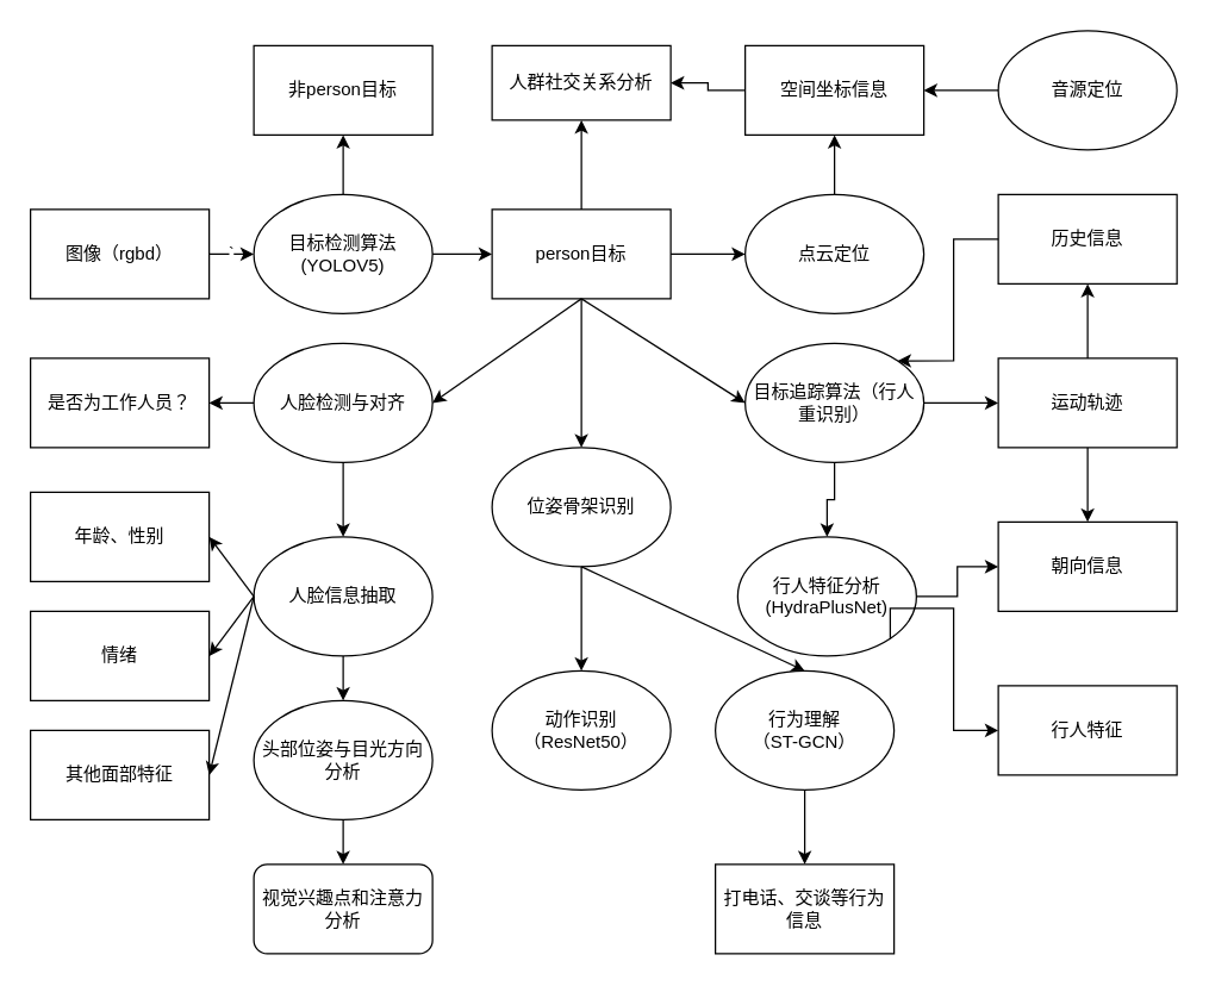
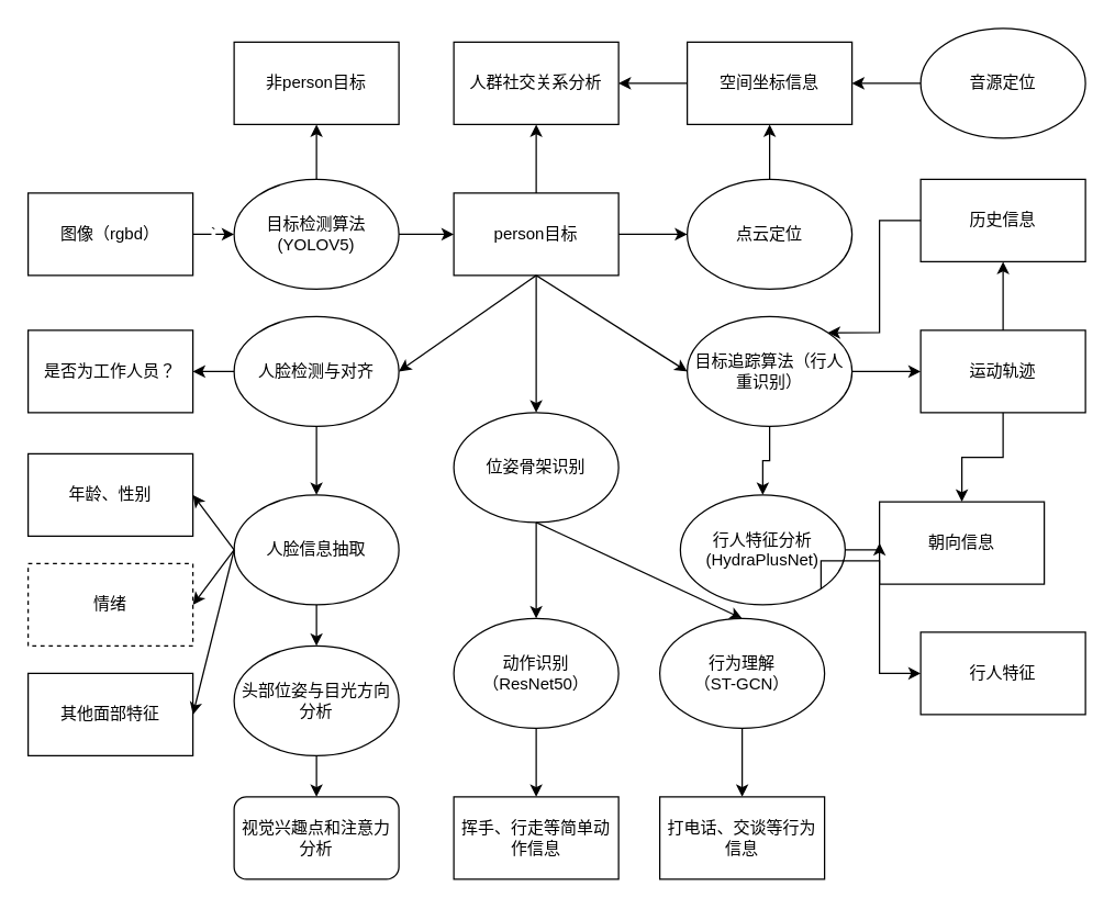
  <mxCell id="0" />
  <mxCell id="1" parent="0" />
  <mxCell id="2" value="`" style="edgeStyle=orthogonalEdgeStyle;rounded=0;orthogonalLoop=1;jettySize=auto;html=1;fontColor=none;strokeColor=#000000;" edge="1" parent="1" source="3" target="7"><mxGeometry relative="1" as="geometry" /></mxCell>
  <mxCell id="3" value="图像（rgbd）" style="rounded=0;whiteSpace=wrap;html=1;fillColor=none;strokeColor=#000000;" vertex="1" parent="1"><mxGeometry x="20" y="140" width="120" height="60" as="geometry" /></mxCell>
  <mxCell id="4" value="非person目标" style="rounded=0;whiteSpace=wrap;html=1;fillColor=none;strokeColor=#000000;" vertex="1" parent="1"><mxGeometry x="170" y="30" width="120" height="60" as="geometry" /></mxCell>
  <mxCell id="5" style="edgeStyle=orthogonalEdgeStyle;rounded=0;orthogonalLoop=1;jettySize=auto;html=1;exitX=0.5;exitY=0;exitDx=0;exitDy=0;entryX=0.5;entryY=1;entryDx=0;entryDy=0;strokeColor=#000000;fontColor=none;" edge="1" parent="1" source="7" target="4"><mxGeometry relative="1" as="geometry" /></mxCell>
  <mxCell id="6" style="edgeStyle=orthogonalEdgeStyle;rounded=0;orthogonalLoop=1;jettySize=auto;html=1;exitX=1;exitY=0.5;exitDx=0;exitDy=0;entryX=0;entryY=0.5;entryDx=0;entryDy=0;strokeColor=#000000;fontColor=none;" edge="1" parent="1" source="7" target="11"><mxGeometry relative="1" as="geometry" /></mxCell>
  <mxCell id="7" value="目标检测算法(YOLOV5)" style="ellipse;whiteSpace=wrap;html=1;fillColor=none;strokeColor=#000000;" vertex="1" parent="1"><mxGeometry x="170" y="130" width="120" height="80" as="geometry" /></mxCell>
  <mxCell id="8" style="edgeStyle=orthogonalEdgeStyle;rounded=0;orthogonalLoop=1;jettySize=auto;html=1;exitX=1;exitY=0.5;exitDx=0;exitDy=0;fontColor=none;entryX=0;entryY=0.5;entryDx=0;entryDy=0;strokeColor=#000000;" edge="1" parent="1" source="11" target="16"><mxGeometry relative="1" as="geometry"><mxPoint x="490" y="170" as="targetPoint" /></mxGeometry></mxCell>
  <mxCell id="9" style="edgeStyle=orthogonalEdgeStyle;rounded=0;orthogonalLoop=1;jettySize=auto;html=1;exitX=0.5;exitY=1;exitDx=0;exitDy=0;entryX=0.5;entryY=0;entryDx=0;entryDy=0;fontColor=none;strokeColor=#000000;" edge="1" parent="1" source="11" target="41"><mxGeometry relative="1" as="geometry" /></mxCell>
  <mxCell id="10" style="edgeStyle=orthogonalEdgeStyle;rounded=0;orthogonalLoop=1;jettySize=auto;html=1;exitX=0.5;exitY=0;exitDx=0;exitDy=0;entryX=0.5;entryY=1;entryDx=0;entryDy=0;strokeColor=#000000;fontColor=none;" edge="1" parent="1" source="11" target="58"><mxGeometry relative="1" as="geometry" /></mxCell>
  <mxCell id="11" value="person目标" style="rounded=0;whiteSpace=wrap;html=1;fillColor=none;strokeColor=#000000;" vertex="1" parent="1"><mxGeometry x="330" y="140" width="120" height="60" as="geometry" /></mxCell>
  <mxCell id="12" style="edgeStyle=orthogonalEdgeStyle;rounded=0;orthogonalLoop=1;jettySize=auto;html=1;exitX=1;exitY=0.5;exitDx=0;exitDy=0;entryX=0;entryY=0.5;entryDx=0;entryDy=0;fontColor=none;strokeColor=#000000;" edge="1" parent="1" source="14" target="21"><mxGeometry relative="1" as="geometry" /></mxCell>
  <mxCell id="13" style="edgeStyle=orthogonalEdgeStyle;rounded=0;orthogonalLoop=1;jettySize=auto;html=1;exitX=0.5;exitY=1;exitDx=0;exitDy=0;entryX=0.5;entryY=0;entryDx=0;entryDy=0;fontColor=none;strokeColor=#000000;" edge="1" parent="1" source="14" target="24"><mxGeometry relative="1" as="geometry" /></mxCell>
  <mxCell id="14" value="目标追踪算法（行人重识别）" style="ellipse;whiteSpace=wrap;html=1;fillColor=none;strokeColor=#000000;" vertex="1" parent="1"><mxGeometry x="500" y="230" width="120" height="80" as="geometry" /></mxCell>
  <mxCell id="15" style="edgeStyle=orthogonalEdgeStyle;rounded=0;orthogonalLoop=1;jettySize=auto;html=1;exitX=0.5;exitY=0;exitDx=0;exitDy=0;entryX=0.5;entryY=1;entryDx=0;entryDy=0;fontColor=none;strokeColor=#000000;" edge="1" parent="1" source="16" target="39"><mxGeometry relative="1" as="geometry" /></mxCell>
  <mxCell id="16" value="点云定位" style="ellipse;whiteSpace=wrap;html=1;fillColor=none;strokeColor=#000000;" vertex="1" parent="1"><mxGeometry x="500" y="130" width="120" height="80" as="geometry" /></mxCell>
  <mxCell id="17" style="edgeStyle=orthogonalEdgeStyle;rounded=0;orthogonalLoop=1;jettySize=auto;html=1;exitX=0;exitY=0.5;exitDx=0;exitDy=0;entryX=1;entryY=0;entryDx=0;entryDy=0;fontColor=none;strokeColor=#000000;" edge="1" parent="1" source="18" target="14"><mxGeometry relative="1" as="geometry"><Array as="points"><mxPoint x="640" y="160" /><mxPoint x="640" y="242" /></Array></mxGeometry></mxCell>
  <mxCell id="18" value="历史信息" style="rounded=0;whiteSpace=wrap;html=1;fillColor=none;strokeColor=#000000;" vertex="1" parent="1"><mxGeometry x="670" y="130" width="120" height="60" as="geometry" /></mxCell>
  <mxCell id="19" style="edgeStyle=orthogonalEdgeStyle;rounded=0;orthogonalLoop=1;jettySize=auto;html=1;exitX=0.5;exitY=1;exitDx=0;exitDy=0;entryX=0.5;entryY=0;entryDx=0;entryDy=0;fontColor=none;strokeColor=#000000;" edge="1" parent="1" source="21" target="48"><mxGeometry relative="1" as="geometry" /></mxCell>
  <mxCell id="20" style="edgeStyle=orthogonalEdgeStyle;rounded=0;orthogonalLoop=1;jettySize=auto;html=1;exitX=0.5;exitY=0;exitDx=0;exitDy=0;entryX=0.5;entryY=1;entryDx=0;entryDy=0;fontColor=none;strokeColor=#000000;" edge="1" parent="1" source="21" target="18"><mxGeometry relative="1" as="geometry" /></mxCell>
  <mxCell id="21" value="运动轨迹" style="rounded=0;whiteSpace=wrap;html=1;fillColor=none;strokeColor=#000000;" vertex="1" parent="1"><mxGeometry x="670" y="240" width="120" height="60" as="geometry" /></mxCell>
  <mxCell id="22" style="edgeStyle=orthogonalEdgeStyle;rounded=0;orthogonalLoop=1;jettySize=auto;html=1;exitX=1;exitY=0.5;exitDx=0;exitDy=0;entryX=0;entryY=0.5;entryDx=0;entryDy=0;fontColor=none;strokeColor=#000000;" edge="1" parent="1" source="24" target="48"><mxGeometry relative="1" as="geometry" /></mxCell>
  <mxCell id="23" style="edgeStyle=orthogonalEdgeStyle;rounded=0;orthogonalLoop=1;jettySize=auto;html=1;exitX=1;exitY=1;exitDx=0;exitDy=0;entryX=0;entryY=0.5;entryDx=0;entryDy=0;fontColor=none;strokeColor=#000000;" edge="1" parent="1" source="24" target="44"><mxGeometry relative="1" as="geometry"><Array as="points"><mxPoint x="640" y="408" /><mxPoint x="640" y="490" /></Array></mxGeometry></mxCell>
  <mxCell id="24" value="行人特征分析&lt;br&gt;(HydraPlusNet)" style="ellipse;whiteSpace=wrap;html=1;fillColor=none;strokeColor=#000000;" vertex="1" parent="1"><mxGeometry x="495" y="360" width="120" height="80" as="geometry" /></mxCell>
  <mxCell id="25" style="edgeStyle=orthogonalEdgeStyle;rounded=0;orthogonalLoop=1;jettySize=auto;html=1;exitX=0;exitY=0.5;exitDx=0;exitDy=0;entryX=1;entryY=0.5;entryDx=0;entryDy=0;fontColor=none;strokeColor=#000000;" edge="1" parent="1" source="27" target="28"><mxGeometry relative="1" as="geometry" /></mxCell>
  <mxCell id="26" style="edgeStyle=orthogonalEdgeStyle;rounded=0;orthogonalLoop=1;jettySize=auto;html=1;exitX=0.5;exitY=1;exitDx=0;exitDy=0;entryX=0.5;entryY=0;entryDx=0;entryDy=0;fontColor=none;strokeColor=#000000;" edge="1" parent="1" source="27" target="30"><mxGeometry relative="1" as="geometry" /></mxCell>
  <mxCell id="27" value="人脸检测与对齐" style="ellipse;whiteSpace=wrap;html=1;fillColor=none;strokeColor=#000000;" vertex="1" parent="1"><mxGeometry x="170" y="230" width="120" height="80" as="geometry" /></mxCell>
  <mxCell id="28" value="是否为工作人员？" style="rounded=0;whiteSpace=wrap;html=1;fillColor=none;strokeColor=#000000;" vertex="1" parent="1"><mxGeometry x="20" y="240" width="120" height="60" as="geometry" /></mxCell>
  <mxCell id="29" style="edgeStyle=orthogonalEdgeStyle;rounded=0;orthogonalLoop=1;jettySize=auto;html=1;exitX=0.5;exitY=1;exitDx=0;exitDy=0;entryX=0.5;entryY=0;entryDx=0;entryDy=0;fontColor=none;strokeColor=#000000;" edge="1" parent="1" source="30" target="35"><mxGeometry relative="1" as="geometry" /></mxCell>
  <mxCell id="30" value="人脸信息抽取" style="ellipse;whiteSpace=wrap;html=1;fillColor=none;strokeColor=#000000;" vertex="1" parent="1"><mxGeometry x="170" y="360" width="120" height="80" as="geometry" /></mxCell>
  <mxCell id="31" value="年龄、性别" style="rounded=0;whiteSpace=wrap;html=1;fillColor=none;strokeColor=#000000;" vertex="1" parent="1"><mxGeometry x="20" y="330" width="120" height="60" as="geometry" /></mxCell>
- <mxCell id="32" value="情绪" style="rounded=0;whiteSpace=wrap;html=1;fillColor=none;strokeColor=#000000;" vertex="1" parent="1"><mxGeometry x="20" y="410" width="120" height="60" as="geometry" /></mxCell>
+ <mxCell id="32" value="情绪" style="rounded=0;whiteSpace=wrap;html=1;fillColor=none;strokeColor=#000000;dashed=1;" vertex="1" parent="1"><mxGeometry x="20" y="410" width="120" height="60" as="geometry" /></mxCell>
  <mxCell id="33" value="其他面部特征" style="rounded=0;whiteSpace=wrap;html=1;fillColor=none;strokeColor=#000000;" vertex="1" parent="1"><mxGeometry x="20" y="490" width="120" height="60" as="geometry" /></mxCell>
  <mxCell id="34" style="edgeStyle=orthogonalEdgeStyle;rounded=0;orthogonalLoop=1;jettySize=auto;html=1;exitX=0.5;exitY=1;exitDx=0;exitDy=0;entryX=0.5;entryY=0;entryDx=0;entryDy=0;fontColor=none;strokeColor=#000000;" edge="1" parent="1" source="35" target="37"><mxGeometry relative="1" as="geometry" /></mxCell>
  <mxCell id="35" value="头部位姿与目光方向分析" style="ellipse;whiteSpace=wrap;html=1;fillColor=none;strokeColor=#000000;" vertex="1" parent="1"><mxGeometry x="170" y="470" width="120" height="80" as="geometry" /></mxCell>
  <mxCell id="36" style="edgeStyle=orthogonalEdgeStyle;rounded=0;orthogonalLoop=1;jettySize=auto;html=1;exitX=0.5;exitY=1;exitDx=0;exitDy=0;fontColor=none;strokeColor=#000000;" edge="1" parent="1" source="33" target="33"><mxGeometry relative="1" as="geometry" /></mxCell>
  <mxCell id="37" value="视觉兴趣点和注意力分析" style="rounded=1;whiteSpace=wrap;html=1;fillColor=none;strokeColor=#000000;" vertex="1" parent="1"><mxGeometry x="170" y="580" width="120" height="60" as="geometry" /></mxCell>
  <mxCell id="38" style="edgeStyle=orthogonalEdgeStyle;rounded=0;orthogonalLoop=1;jettySize=auto;html=1;exitX=0;exitY=0.5;exitDx=0;exitDy=0;entryX=1;entryY=0.5;entryDx=0;entryDy=0;strokeColor=#000000;fontColor=none;" edge="1" parent="1" source="39" target="58"><mxGeometry relative="1" as="geometry" /></mxCell>
  <mxCell id="39" value="空间坐标信息" style="rounded=0;whiteSpace=wrap;html=1;fillColor=none;strokeColor=#000000;" vertex="1" parent="1"><mxGeometry x="500" y="30" width="120" height="60" as="geometry" /></mxCell>
  <mxCell id="40" style="edgeStyle=orthogonalEdgeStyle;rounded=0;orthogonalLoop=1;jettySize=auto;html=1;exitX=0.5;exitY=1;exitDx=0;exitDy=0;entryX=0.5;entryY=0;entryDx=0;entryDy=0;fontColor=none;strokeColor=#000000;" edge="1" parent="1" source="41" target="43"><mxGeometry relative="1" as="geometry" /></mxCell>
  <mxCell id="41" value="位姿骨架识别" style="ellipse;whiteSpace=wrap;html=1;fillColor=none;strokeColor=#000000;" vertex="1" parent="1"><mxGeometry x="330" y="300" width="120" height="80" as="geometry" /></mxCell>
+ <mxCell id="42" style="edgeStyle=orthogonalEdgeStyle;rounded=0;orthogonalLoop=1;jettySize=auto;html=1;exitX=0.5;exitY=1;exitDx=0;exitDy=0;fontColor=none;strokeColor=#000000;" edge="1" parent="1" source="43" target="49"><mxGeometry relative="1" as="geometry" /></mxCell>
  <mxCell id="43" value="动作识别（ResNet50）" style="ellipse;whiteSpace=wrap;html=1;fillColor=none;strokeColor=#000000;" vertex="1" parent="1"><mxGeometry x="330" y="450" width="120" height="80" as="geometry" /></mxCell>
  <mxCell id="44" value="行人特征" style="rounded=0;whiteSpace=wrap;html=1;fillColor=none;strokeColor=#000000;" vertex="1" parent="1"><mxGeometry x="670" y="460" width="120" height="60" as="geometry" /></mxCell>
  <mxCell id="45" style="edgeStyle=orthogonalEdgeStyle;rounded=0;orthogonalLoop=1;jettySize=auto;html=1;exitX=0.5;exitY=1;exitDx=0;exitDy=0;entryX=0.5;entryY=0;entryDx=0;entryDy=0;fontColor=none;strokeColor=#000000;" edge="1" parent="1" source="46" target="47"><mxGeometry relative="1" as="geometry" /></mxCell>
  <mxCell id="46" value="行为理解&lt;br&gt;（ST-GCN）" style="ellipse;whiteSpace=wrap;html=1;fillColor=none;strokeColor=#000000;" vertex="1" parent="1"><mxGeometry x="480" y="450" width="120" height="80" as="geometry" /></mxCell>
  <mxCell id="47" value="打电话、交谈等行为信息" style="rounded=0;whiteSpace=wrap;html=1;fillColor=none;strokeColor=#000000;" vertex="1" parent="1"><mxGeometry x="480" y="580" width="120" height="60" as="geometry" /></mxCell>
- <mxCell id="48" value="朝向信息" style="rounded=0;whiteSpace=wrap;html=1;fillColor=none;strokeColor=#000000;" vertex="1" parent="1"><mxGeometry x="670" y="350" width="120" height="60" as="geometry" /></mxCell>
+ <mxCell id="48" value="朝向信息" style="rounded=0;whiteSpace=wrap;html=1;fillColor=none;strokeColor=#000000;" vertex="1" parent="1"><mxGeometry x="640" y="365" width="120" height="60" as="geometry" /></mxCell>
+ <mxCell id="49" value="挥手、行走等简单动作信息" style="rounded=0;whiteSpace=wrap;html=1;fillColor=none;strokeColor=#000000;" vertex="1" parent="1"><mxGeometry x="330" y="580" width="120" height="60" as="geometry" /></mxCell>
  <mxCell id="50" style="edgeStyle=orthogonalEdgeStyle;rounded=0;orthogonalLoop=1;jettySize=auto;html=1;exitX=0;exitY=0.5;exitDx=0;exitDy=0;entryX=1;entryY=0.5;entryDx=0;entryDy=0;fontColor=none;strokeColor=#000000;" edge="1" parent="1" source="51" target="39"><mxGeometry relative="1" as="geometry" /></mxCell>
  <mxCell id="51" value="音源定位" style="ellipse;whiteSpace=wrap;html=1;fillColor=none;strokeColor=#000000;" vertex="1" parent="1"><mxGeometry x="670" y="20" width="120" height="80" as="geometry" /></mxCell>
  <mxCell id="52" value="" style="endArrow=classic;html=1;fontColor=none;entryX=0;entryY=0.5;entryDx=0;entryDy=0;strokeColor=#000000;" edge="1" parent="1" target="14"><mxGeometry width="50" height="50" relative="1" as="geometry"><mxPoint x="390" y="200" as="sourcePoint" /><mxPoint x="430" y="380" as="targetPoint" /></mxGeometry></mxCell>
  <mxCell id="53" value="" style="endArrow=classic;html=1;fontColor=none;exitX=0;exitY=0.5;exitDx=0;exitDy=0;entryX=1;entryY=0.5;entryDx=0;entryDy=0;strokeColor=#000000;" edge="1" parent="1" source="30" target="31"><mxGeometry width="50" height="50" relative="1" as="geometry"><mxPoint x="380" y="430" as="sourcePoint" /><mxPoint x="430" y="380" as="targetPoint" /></mxGeometry></mxCell>
  <mxCell id="54" value="" style="endArrow=classic;html=1;fontColor=none;exitX=0;exitY=0.5;exitDx=0;exitDy=0;entryX=1;entryY=0.5;entryDx=0;entryDy=0;strokeColor=#000000;" edge="1" parent="1" source="30" target="32"><mxGeometry width="50" height="50" relative="1" as="geometry"><mxPoint x="380" y="430" as="sourcePoint" /><mxPoint x="430" y="380" as="targetPoint" /></mxGeometry></mxCell>
  <mxCell id="55" value="" style="endArrow=classic;html=1;fontColor=none;exitX=0;exitY=0.5;exitDx=0;exitDy=0;entryX=1;entryY=0.5;entryDx=0;entryDy=0;strokeColor=#000000;" edge="1" parent="1" source="30" target="33"><mxGeometry width="50" height="50" relative="1" as="geometry"><mxPoint x="380" y="430" as="sourcePoint" /><mxPoint x="430" y="380" as="targetPoint" /></mxGeometry></mxCell>
  <mxCell id="56" value="" style="endArrow=classic;html=1;strokeColor=#000000;fontColor=none;exitX=0.5;exitY=1;exitDx=0;exitDy=0;entryX=1;entryY=0.5;entryDx=0;entryDy=0;" edge="1" parent="1" source="11" target="27"><mxGeometry width="50" height="50" relative="1" as="geometry"><mxPoint x="270" y="280" as="sourcePoint" /><mxPoint x="320" y="230" as="targetPoint" /></mxGeometry></mxCell>
  <mxCell id="57" value="" style="endArrow=classic;html=1;strokeColor=#000000;fontColor=none;exitX=0.5;exitY=1;exitDx=0;exitDy=0;entryX=0.5;entryY=0;entryDx=0;entryDy=0;" edge="1" parent="1" source="41" target="46"><mxGeometry width="50" height="50" relative="1" as="geometry"><mxPoint x="390" y="250" as="sourcePoint" /><mxPoint x="440" y="200" as="targetPoint" /></mxGeometry></mxCell>
- <mxCell id="58" value="人群社交关系分析" style="rounded=0;whiteSpace=wrap;html=1;strokeColor=#000000;fillColor=none;fontColor=none;" vertex="1" parent="1"><mxGeometry x="330" y="30" width="120" height="50" as="geometry" /></mxCell>
+ <mxCell id="58" value="人群社交关系分析" style="rounded=0;whiteSpace=wrap;html=1;strokeColor=#000000;fillColor=none;fontColor=none;" vertex="1" parent="1"><mxGeometry x="330" y="30" width="120" height="60" as="geometry" /></mxCell>
